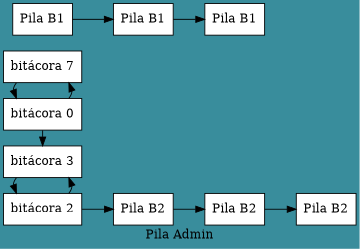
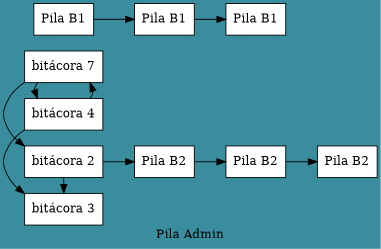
  digraph {
    bgcolor="#398D9C"
    label="Pila Admin"
    rankdir=LR
    node [fillcolor="#FFFFFF" group=2 shape=box style=filled]
    n1 [label="bitácora 2"]
    n2 [group=3 label="bitácora 3"]
-   n3 [group=4 label="bitácora 0"]
+   n3 [group=4 label="bitácora 4"]
    n4 [group=5 label="bitácora 7"]
    n5 [label="Pila B2"]
    n6 [group=1 label="Pila B1"]
    n7 [group=1 label="Pila B1"]
    n8 [label="Pila B2"]
    n9 [group=1 label="Pila B1"]
    n10 [label="Pila B2"]
    subgraph sub_1 {
      rank=same
      n1
      n2
      n3
      n4
    }
    n1 -> n2
    n1 -> n5
-   n2 -> n1
+   n4 -> n1
    n3 -> n2
    n3 -> n4
    n4 -> n3
    n5 -> n8
    n6 -> n7
    n7 -> n9
    n8 -> n10
  }
